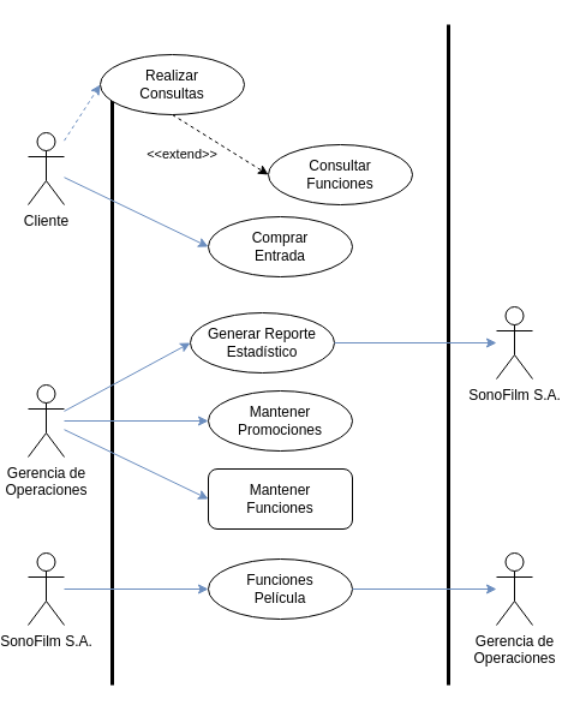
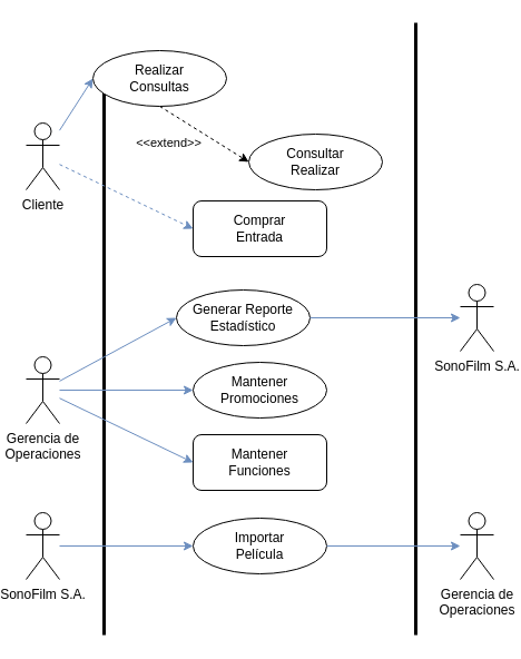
  <mxCell id="0" />
  <mxCell id="1" parent="0" />
  <mxCell id="2" value="" style="endArrow=none;html=1;strokeWidth=3;" parent="1" edge="1"><mxGeometry width="50" height="50" relative="1" as="geometry"><mxPoint x="90" y="570" as="sourcePoint" /><mxPoint x="90" y="60" as="targetPoint" /></mxGeometry></mxCell>
  <mxCell id="3" value="" style="endArrow=none;html=1;strokeWidth=3;" parent="1" edge="1"><mxGeometry width="50" height="50" relative="1" as="geometry"><mxPoint x="370" y="570" as="sourcePoint" /><mxPoint x="370" y="20" as="targetPoint" /></mxGeometry></mxCell>
  <mxCell id="4" value="Mantener Promociones" style="ellipse;whiteSpace=wrap;html=1;strokeWidth=1;fontSize=12;" vertex="1" parent="1"><mxGeometry x="170" y="325" width="120" height="50" as="geometry" /></mxCell>
  <mxCell id="5" value="Mantener&lt;br&gt;Funciones" style="whiteSpace=wrap;html=1;strokeWidth=1;fontSize=12;rounded=1;" vertex="1" parent="1"><mxGeometry x="170" y="390" width="120" height="50" as="geometry" /></mxCell>
- <mxCell id="6" value="Funciones&lt;br&gt;Película" style="ellipse;whiteSpace=wrap;html=1;strokeWidth=1;fontSize=12;" vertex="1" parent="1"><mxGeometry x="170" y="465" width="120" height="50" as="geometry" /></mxCell>
+ <mxCell id="6" value="Importar&lt;br&gt;Película" style="ellipse;whiteSpace=wrap;html=1;strokeWidth=1;fontSize=12;" vertex="1" parent="1"><mxGeometry x="170" y="465" width="120" height="50" as="geometry" /></mxCell>
  <mxCell id="7" value="Gerencia de&lt;br&gt;Operaciones" style="shape=umlActor;verticalLabelPosition=bottom;verticalAlign=top;html=1;outlineConnect=0;" vertex="1" parent="1"><mxGeometry x="20" y="320" width="30" height="60" as="geometry" /></mxCell>
  <mxCell id="8" value="" style="endArrow=classic;html=1;strokeWidth=1;fontSize=14;fillColor=#dae8fc;strokeColor=#6c8ebf;entryX=0;entryY=0.5;entryDx=0;entryDy=0;" edge="1" parent="1" source="7" target="4"><mxGeometry width="50" height="50" relative="1" as="geometry"><mxPoint x="70" y="425.002" as="sourcePoint" /><mxPoint x="150" y="408.16" as="targetPoint" /></mxGeometry></mxCell>
  <mxCell id="9" value="" style="endArrow=classic;html=1;strokeWidth=1;fontSize=14;fillColor=#dae8fc;strokeColor=#6c8ebf;entryX=0;entryY=0.5;entryDx=0;entryDy=0;" edge="1" parent="1" source="7" target="5"><mxGeometry width="50" height="50" relative="1" as="geometry"><mxPoint x="60" y="428.4" as="sourcePoint" /><mxPoint x="170" y="380" as="targetPoint" /></mxGeometry></mxCell>
  <mxCell id="10" value="" style="endArrow=classic;html=1;strokeWidth=1;fontSize=14;fillColor=#dae8fc;strokeColor=#6c8ebf;entryX=0;entryY=0.5;entryDx=0;entryDy=0;" edge="1" parent="1" source="16" target="6"><mxGeometry width="50" height="50" relative="1" as="geometry"><mxPoint x="70" y="490" as="sourcePoint" /><mxPoint x="180" y="390" as="targetPoint" /></mxGeometry></mxCell>
- <mxCell id="11" value="Comprar&lt;br&gt;Entrada" style="ellipse;whiteSpace=wrap;html=1;strokeWidth=1;fontSize=12;" vertex="1" parent="1"><mxGeometry x="170" y="180" width="120" height="50" as="geometry" /></mxCell>
+ <mxCell id="11" value="Comprar&lt;br&gt;Entrada" style="whiteSpace=wrap;html=1;strokeWidth=1;fontSize=12;rounded=1;" vertex="1" parent="1"><mxGeometry x="170" y="180" width="120" height="50" as="geometry" /></mxCell>
  <mxCell id="12" value="Generar Reporte Estadístico" style="ellipse;whiteSpace=wrap;html=1;strokeWidth=1;fontSize=12;" vertex="1" parent="1"><mxGeometry x="155" y="260" width="120" height="50" as="geometry" /></mxCell>
- <mxCell id="13" value="" style="endArrow=classic;html=1;strokeWidth=1;fontSize=14;fillColor=#dae8fc;strokeColor=#6c8ebf;entryX=0;entryY=0.5;entryDx=0;entryDy=0;" edge="1" parent="1" source="18" target="11"><mxGeometry width="50" height="50" relative="1" as="geometry"><mxPoint x="50" y="190" as="sourcePoint" /><mxPoint x="170" y="100" as="targetPoint" /></mxGeometry></mxCell>
+ <mxCell id="13" value="" style="endArrow=classic;html=1;strokeWidth=1;fontSize=14;fillColor=#dae8fc;strokeColor=#6c8ebf;entryX=0;entryY=0.5;entryDx=0;entryDy=0;dashed=1;" edge="1" parent="1" source="18" target="11"><mxGeometry width="50" height="50" relative="1" as="geometry"><mxPoint x="50" y="190" as="sourcePoint" /><mxPoint x="170" y="100" as="targetPoint" /></mxGeometry></mxCell>
  <mxCell id="14" value="" style="endArrow=classic;html=1;strokeWidth=1;fontSize=14;fillColor=#dae8fc;strokeColor=#6c8ebf;entryX=0;entryY=0.5;entryDx=0;entryDy=0;" edge="1" parent="1" source="7" target="12"><mxGeometry width="50" height="50" relative="1" as="geometry"><mxPoint x="70" y="75" as="sourcePoint" /><mxPoint x="180" y="75" as="targetPoint" /></mxGeometry></mxCell>
  <mxCell id="15" value="" style="endArrow=classic;html=1;strokeWidth=1;fontSize=14;fillColor=#dae8fc;strokeColor=#6c8ebf;exitX=1;exitY=0.5;exitDx=0;exitDy=0;" edge="1" parent="1" source="12" target="17"><mxGeometry width="50" height="50" relative="1" as="geometry"><mxPoint x="400" y="267.8" as="sourcePoint" /><mxPoint x="390" y="280" as="targetPoint" /></mxGeometry></mxCell>
  <mxCell id="16" value="SonoFilm S.A." style="shape=umlActor;verticalLabelPosition=bottom;verticalAlign=top;html=1;outlineConnect=0;" vertex="1" parent="1"><mxGeometry x="20" y="460" width="30" height="60" as="geometry" /></mxCell>
  <mxCell id="17" value="SonoFilm S.A." style="shape=umlActor;verticalLabelPosition=bottom;verticalAlign=top;html=1;outlineConnect=0;" vertex="1" parent="1"><mxGeometry x="410" y="255" width="30" height="60" as="geometry" /></mxCell>
  <mxCell id="18" value="Cliente" style="shape=umlActor;verticalLabelPosition=bottom;verticalAlign=top;html=1;outlineConnect=0;" vertex="1" parent="1"><mxGeometry x="20" y="110" width="30" height="60" as="geometry" /></mxCell>
- <mxCell id="19" value="" style="endArrow=classic;html=1;strokeWidth=1;fontSize=14;fillColor=#dae8fc;strokeColor=#6c8ebf;entryX=0;entryY=0.5;entryDx=0;entryDy=0;dashed=1;" edge="1" parent="1" source="18" target="22"><mxGeometry width="50" height="50" relative="1" as="geometry"><mxPoint x="179.38" y="-85" as="sourcePoint" /><mxPoint x="130" y="55" as="targetPoint" /></mxGeometry></mxCell>
+ <mxCell id="19" value="" style="endArrow=classic;html=1;strokeWidth=1;fontSize=14;fillColor=#dae8fc;strokeColor=#6c8ebf;entryX=0;entryY=0.5;entryDx=0;entryDy=0;" edge="1" parent="1" source="18" target="22"><mxGeometry width="50" height="50" relative="1" as="geometry"><mxPoint x="179.38" y="-85" as="sourcePoint" /><mxPoint x="130" y="55" as="targetPoint" /></mxGeometry></mxCell>
  <mxCell id="20" style="orthogonalLoop=1;jettySize=auto;html=1;exitX=0.5;exitY=1;exitDx=0;exitDy=0;entryX=0;entryY=0.5;entryDx=0;entryDy=0;dashed=1;" edge="1" parent="1" source="22" target="25"><mxGeometry relative="1" as="geometry" /></mxCell>
  <mxCell id="21" value="&amp;lt;&amp;lt;extend&amp;gt;&amp;gt;" style="edgeLabel;html=1;align=center;verticalAlign=middle;resizable=0;points=[];" vertex="1" connectable="0" parent="20"><mxGeometry x="0.375" y="2" relative="1" as="geometry"><mxPoint x="-48.62" as="offset" /></mxGeometry></mxCell>
  <mxCell id="22" value="Realizar&lt;br&gt;Consultas" style="ellipse;whiteSpace=wrap;html=1;strokeWidth=1;fontSize=12;" vertex="1" parent="1"><mxGeometry x="80" y="45" width="120" height="50" as="geometry" /></mxCell>
  <mxCell id="23" value="Gerencia de&lt;br&gt;Operaciones" style="shape=umlActor;verticalLabelPosition=bottom;verticalAlign=top;html=1;outlineConnect=0;" vertex="1" parent="1"><mxGeometry x="410" y="460" width="30" height="60" as="geometry" /></mxCell>
  <mxCell id="24" value="" style="endArrow=classic;html=1;strokeWidth=1;fontSize=14;fillColor=#dae8fc;strokeColor=#6c8ebf;exitX=1;exitY=0.5;exitDx=0;exitDy=0;" edge="1" parent="1" source="6" target="23"><mxGeometry width="50" height="50" relative="1" as="geometry"><mxPoint x="80" y="500" as="sourcePoint" /><mxPoint x="180" y="500" as="targetPoint" /></mxGeometry></mxCell>
- <mxCell id="25" value="Consultar&lt;br&gt;Funciones" style="ellipse;whiteSpace=wrap;html=1;strokeWidth=1;fontSize=12;" vertex="1" parent="1"><mxGeometry x="220" y="120" width="120" height="50" as="geometry" /></mxCell>
+ <mxCell id="25" value="Consultar&lt;br&gt;Realizar" style="ellipse;whiteSpace=wrap;html=1;strokeWidth=1;fontSize=12;" vertex="1" parent="1"><mxGeometry x="220" y="120" width="120" height="50" as="geometry" /></mxCell>
